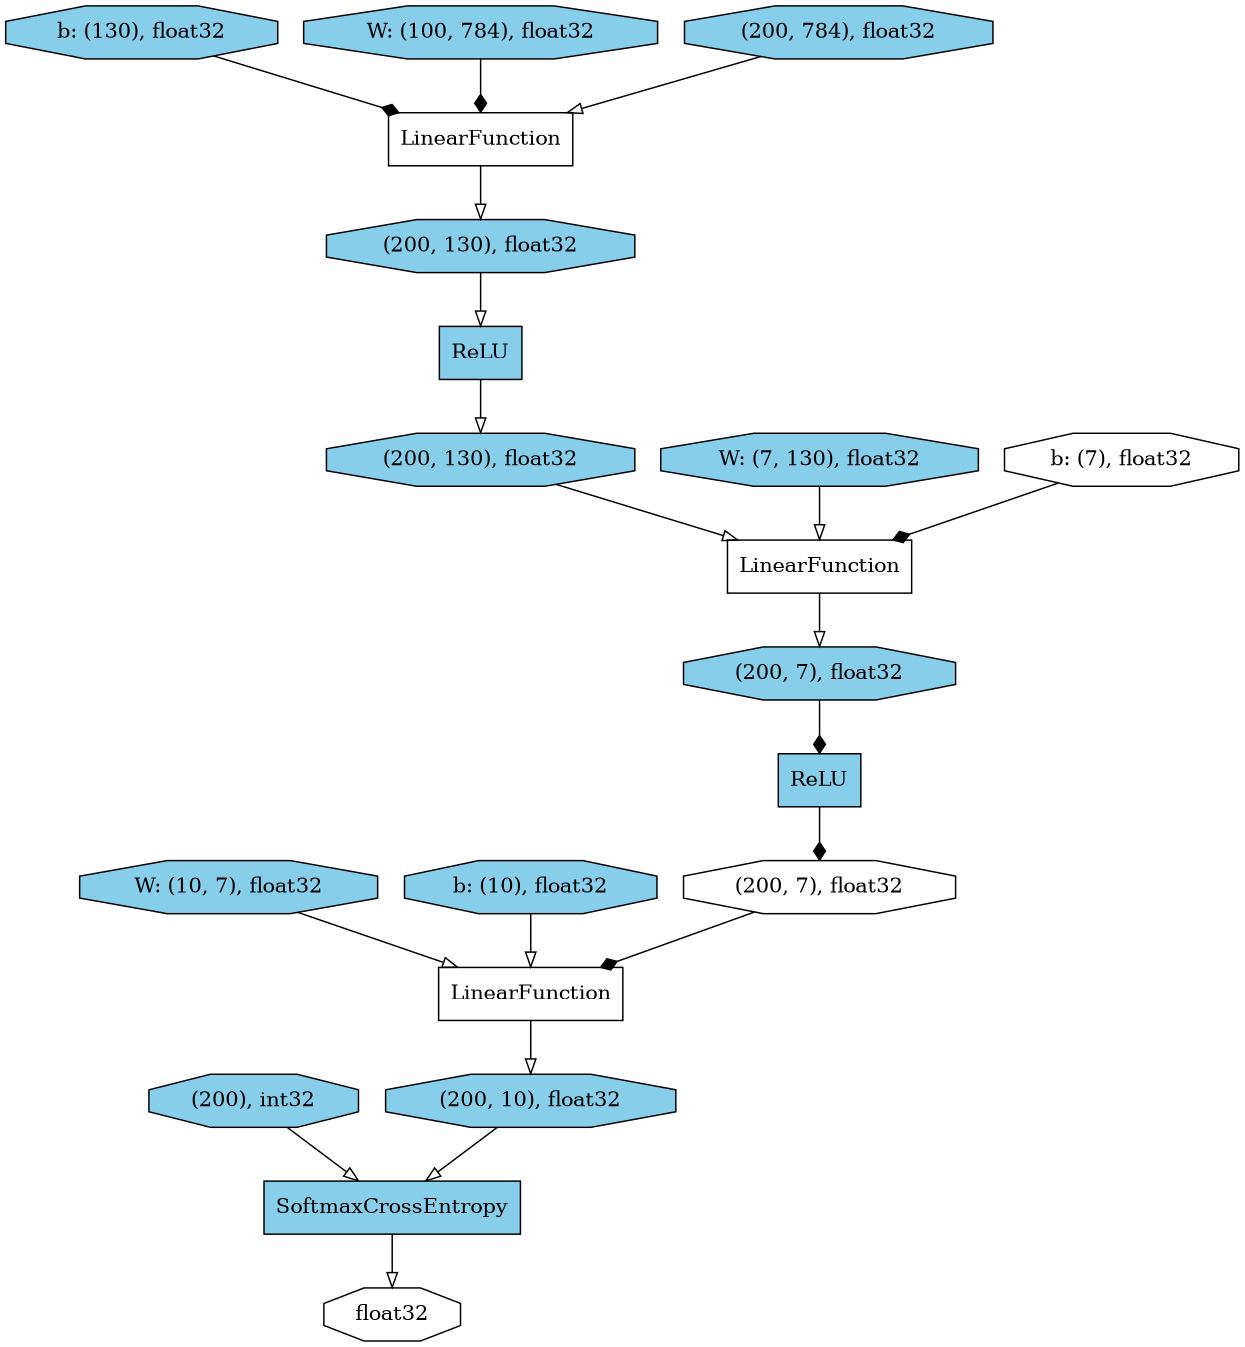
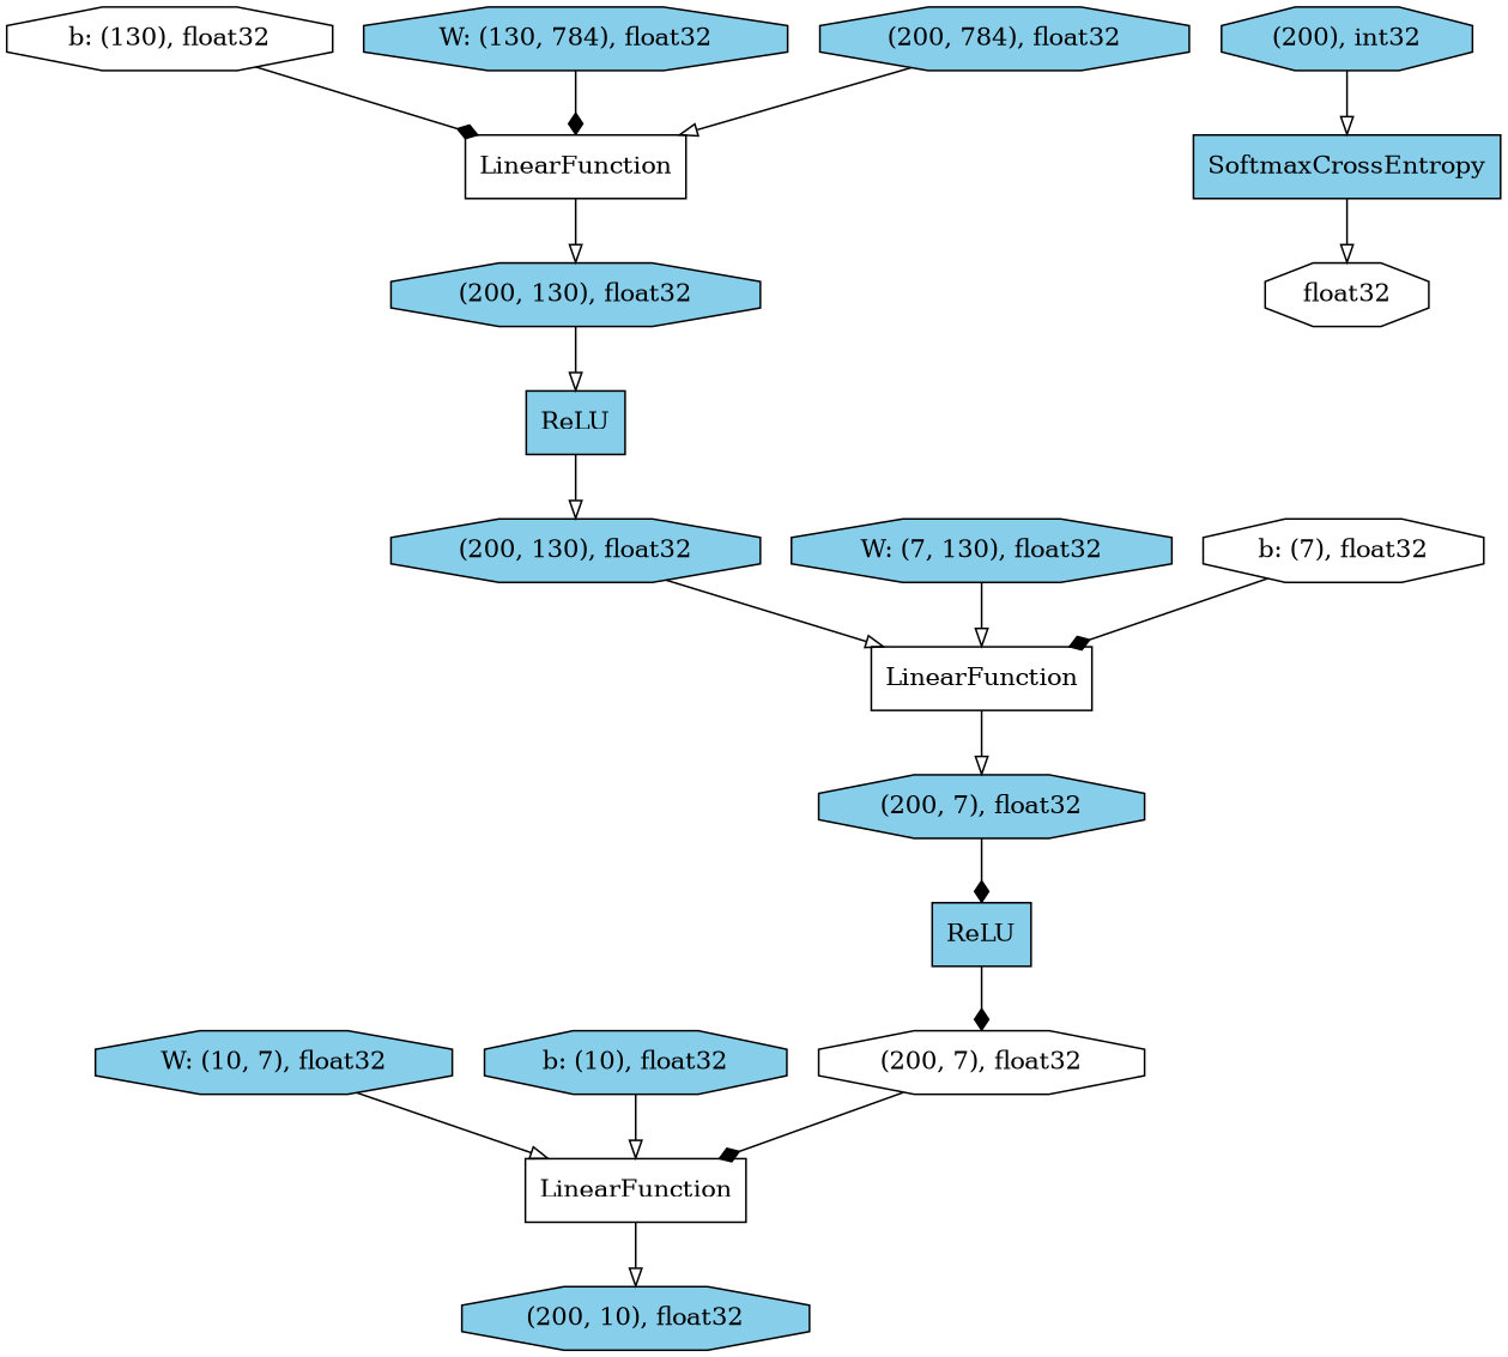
  digraph {
    rankdir=TB
    node [fillcolor=skyblue shape=octagon style=filled]
    edge [arrowhead=onormal]
    n1 [fillcolor=white label="(200, 7), float32"]
    n2 [fillcolor=white label=LinearFunction shape=record]
    n3 [label="(200, 10), float32"]
    n4 [fillcolor=white label=LinearFunction shape=record]
    n5 [label="(200, 130), float32"]
    n6 [label=ReLU shape=record]
    n7 [label="(200, 130), float32"]
    n8 [fillcolor=white label=LinearFunction shape=record]
    n9 [label=SoftmaxCrossEntropy shape=record]
    n10 [label="W: (10, 7), float32"]
-   n11 [label="b: (130), float32"]
+   n11 [fillcolor=white label="b: (130), float32"]
    n12 [label=ReLU shape=record]
    n13 [fillcolor=white label=float32]
    n14 [label="(200, 7), float32"]
    n15 [label="W: (7, 130), float32"]
    n16 [label="b: (10), float32"]
    n17 [label="(200), int32"]
    n18 [fillcolor=white label="b: (7), float32"]
-   n19 [label="W: (100, 784), float32"]
+   n19 [label="W: (130, 784), float32"]
    n20 [label="(200, 784), float32"]
    n1 -> n2 [arrowhead=diamond]
    n2 -> n3
-   n3 -> n9
    n4 -> n5
    n5 -> n6
    n6 -> n7
    n7 -> n8
    n8 -> n14
    n9 -> n13
    n10 -> n2
    n11 -> n4 [arrowhead=diamond]
    n12 -> n1 [arrowhead=diamond]
    n14 -> n12 [arrowhead=diamond]
    n15 -> n8
    n16 -> n2
    n17 -> n9
    n18 -> n8 [arrowhead=diamond]
    n19 -> n4 [arrowhead=diamond]
    n20 -> n4
  }
